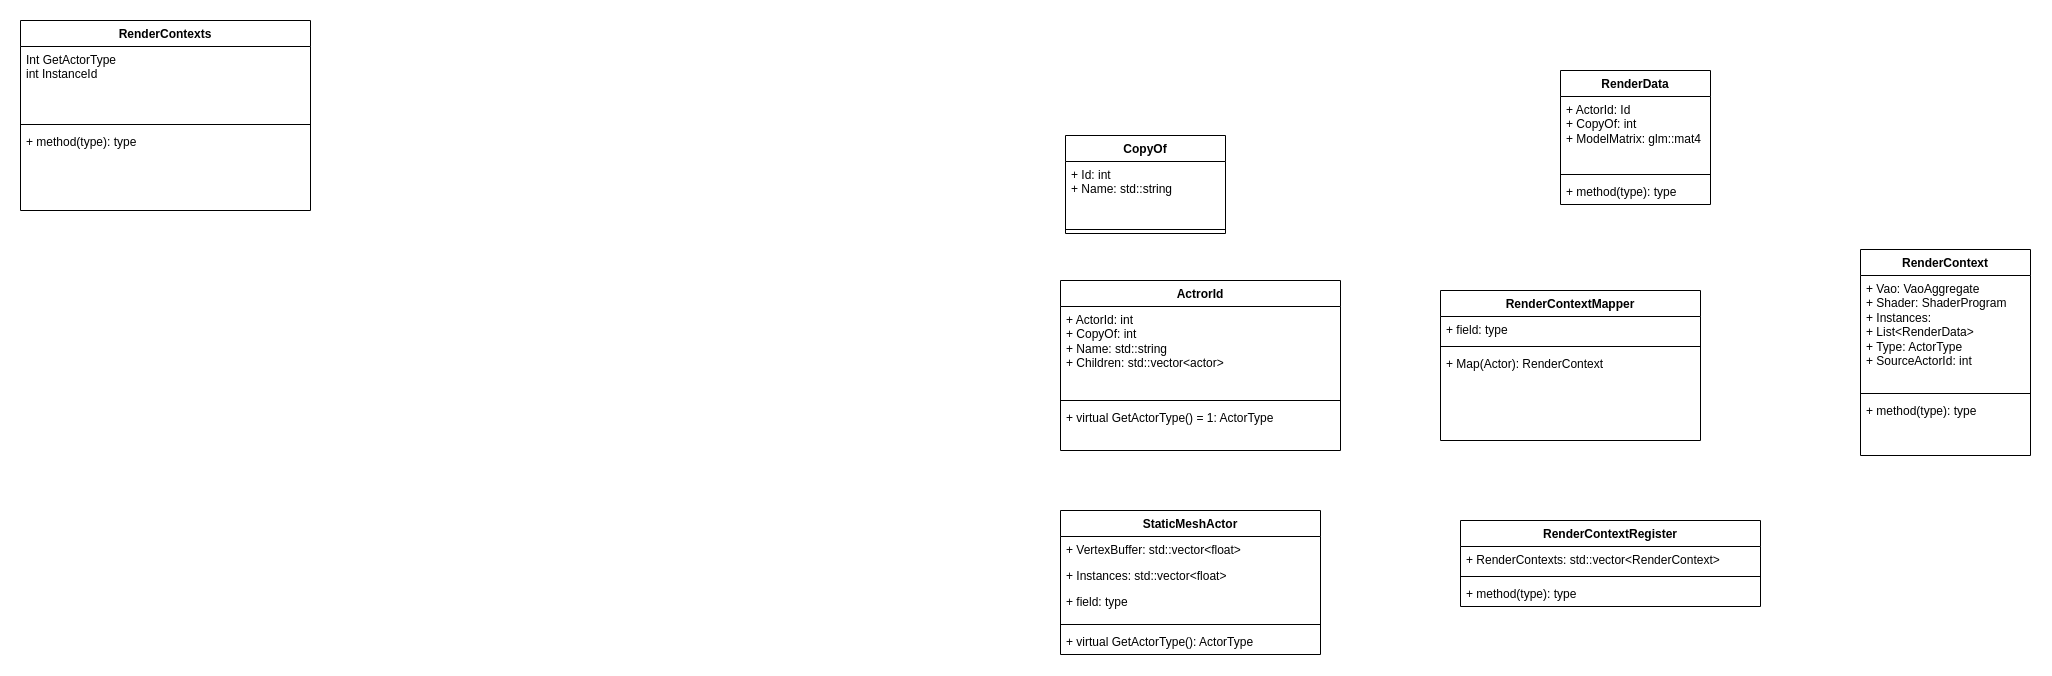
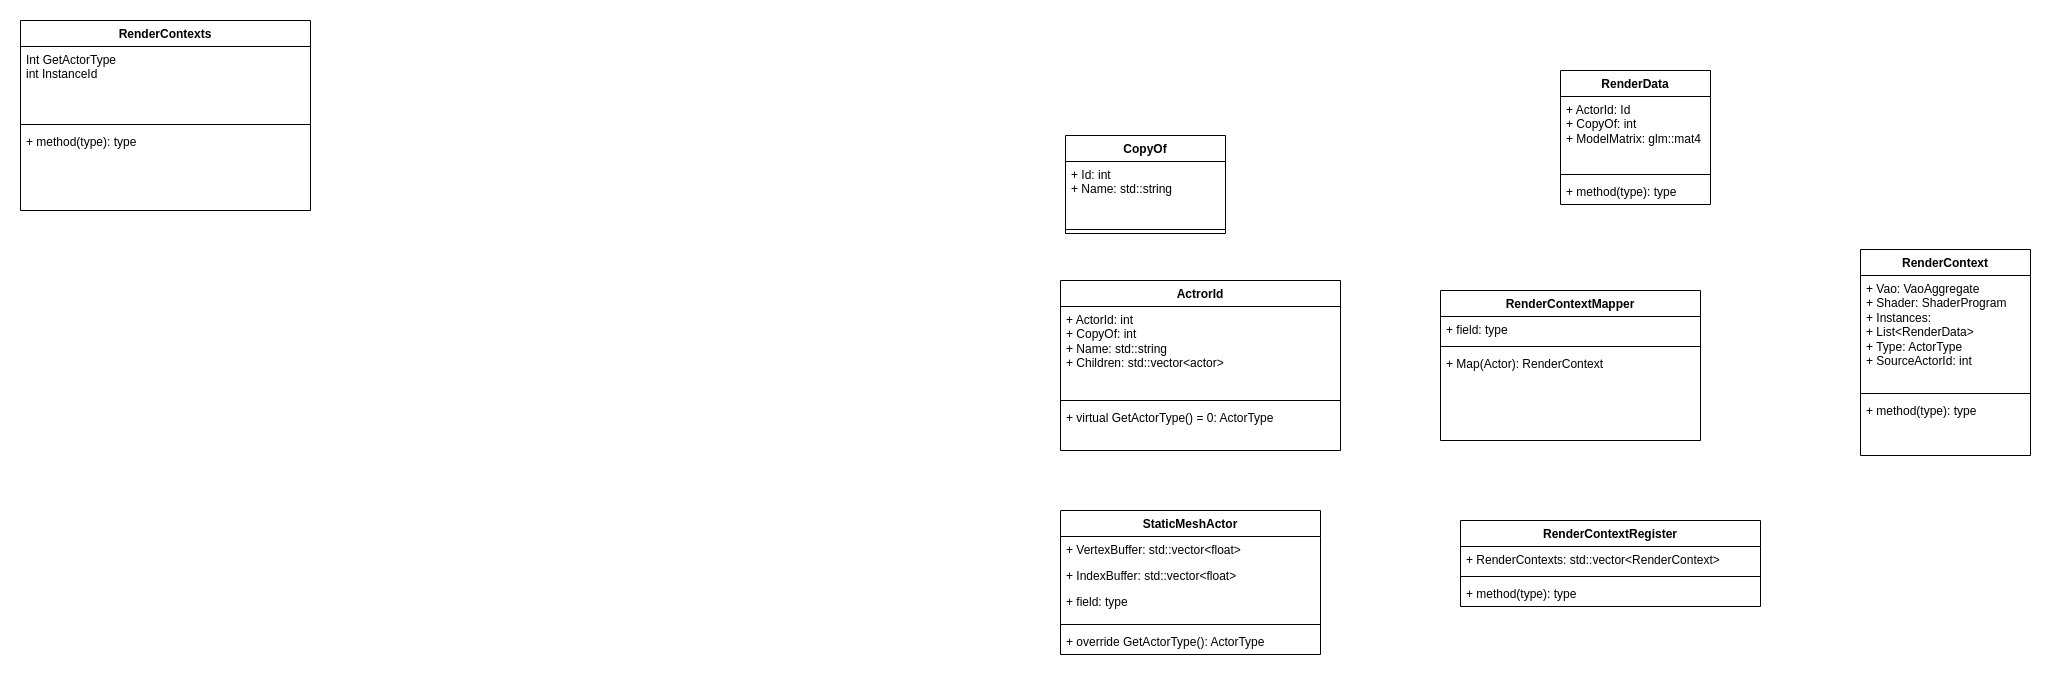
  <mxCell id="0" />
  <mxCell id="1" parent="0" />
  <mxCell id="2" value="ActrorId" style="swimlane;fontStyle=1;align=center;verticalAlign=top;childLayout=stackLayout;horizontal=1;startSize=26;horizontalStack=0;resizeParent=1;resizeParentMax=0;resizeLast=0;collapsible=1;marginBottom=0;whiteSpace=wrap;html=1;" vertex="1" parent="1"><mxGeometry x="1060" y="280" width="280" height="170" as="geometry" /></mxCell>
  <mxCell id="3" value="+ ActorId: int&lt;br&gt;+ CopyOf: int&lt;br&gt;+ Name: std::string&lt;br&gt;+ Children: std::vector&amp;lt;actor&amp;gt;" style="text;strokeColor=none;fillColor=none;align=left;verticalAlign=top;spacingLeft=4;spacingRight=4;overflow=hidden;rotatable=0;points=[[0,0.5],[1,0.5]];portConstraint=eastwest;whiteSpace=wrap;html=1;" vertex="1" parent="2"><mxGeometry y="26" width="280" height="90" as="geometry" /></mxCell>
  <mxCell id="4" value="" style="line;strokeWidth=1;fillColor=none;align=left;verticalAlign=middle;spacingTop=-1;spacingLeft=3;spacingRight=3;rotatable=0;labelPosition=right;points=[];portConstraint=eastwest;strokeColor=inherit;" vertex="1" parent="2"><mxGeometry y="116" width="280" height="8" as="geometry" /></mxCell>
- <mxCell id="5" value="+ virtual GetActorType() = 1: ActorType" style="text;strokeColor=none;fillColor=none;align=left;verticalAlign=top;spacingLeft=4;spacingRight=4;overflow=hidden;rotatable=0;points=[[0,0.5],[1,0.5]];portConstraint=eastwest;whiteSpace=wrap;html=1;" vertex="1" parent="2"><mxGeometry y="124" width="280" height="46" as="geometry" /></mxCell>
+ <mxCell id="5" value="+ virtual GetActorType() = 0: ActorType" style="text;strokeColor=none;fillColor=none;align=left;verticalAlign=top;spacingLeft=4;spacingRight=4;overflow=hidden;rotatable=0;points=[[0,0.5],[1,0.5]];portConstraint=eastwest;whiteSpace=wrap;html=1;" vertex="1" parent="2"><mxGeometry y="124" width="280" height="46" as="geometry" /></mxCell>
  <mxCell id="6" value="CopyOf" style="swimlane;fontStyle=1;align=center;verticalAlign=top;childLayout=stackLayout;horizontal=1;startSize=26;horizontalStack=0;resizeParent=1;resizeParentMax=0;resizeLast=0;collapsible=1;marginBottom=0;whiteSpace=wrap;html=1;" vertex="1" parent="1"><mxGeometry x="1065" y="135" width="160" height="98" as="geometry" /></mxCell>
  <mxCell id="7" value="+ Id: int&lt;br&gt;+ Name: std::string" style="text;strokeColor=none;fillColor=none;align=left;verticalAlign=top;spacingLeft=4;spacingRight=4;overflow=hidden;rotatable=0;points=[[0,0.5],[1,0.5]];portConstraint=eastwest;whiteSpace=wrap;html=1;" vertex="1" parent="6"><mxGeometry y="26" width="160" height="64" as="geometry" /></mxCell>
  <mxCell id="8" value="" style="line;strokeWidth=1;fillColor=none;align=left;verticalAlign=middle;spacingTop=-1;spacingLeft=3;spacingRight=3;rotatable=0;labelPosition=right;points=[];portConstraint=eastwest;strokeColor=inherit;" vertex="1" parent="6"><mxGeometry y="90" width="160" height="8" as="geometry" /></mxCell>
  <mxCell id="9" value="RenderContext" style="swimlane;fontStyle=1;align=center;verticalAlign=top;childLayout=stackLayout;horizontal=1;startSize=26;horizontalStack=0;resizeParent=1;resizeParentMax=0;resizeLast=0;collapsible=1;marginBottom=0;whiteSpace=wrap;html=1;" vertex="1" parent="1"><mxGeometry x="1860" y="249" width="170" height="206" as="geometry" /></mxCell>
  <mxCell id="10" value="+ Vao: VaoAggregate&lt;br&gt;+ Shader: ShaderProgram&lt;br&gt;+ Instances:&lt;br&gt;+ List&amp;lt;RenderData&amp;gt;&lt;br&gt;+ Type: ActorType&lt;br&gt;+ SourceActorId: int" style="text;strokeColor=none;fillColor=none;align=left;verticalAlign=top;spacingLeft=4;spacingRight=4;overflow=hidden;rotatable=0;points=[[0,0.5],[1,0.5]];portConstraint=eastwest;whiteSpace=wrap;html=1;" vertex="1" parent="9"><mxGeometry y="26" width="170" height="114" as="geometry" /></mxCell>
  <mxCell id="11" value="" style="line;strokeWidth=1;fillColor=none;align=left;verticalAlign=middle;spacingTop=-1;spacingLeft=3;spacingRight=3;rotatable=0;labelPosition=right;points=[];portConstraint=eastwest;strokeColor=inherit;" vertex="1" parent="9"><mxGeometry y="140" width="170" height="8" as="geometry" /></mxCell>
  <mxCell id="12" value="+ method(type): type" style="text;strokeColor=none;fillColor=none;align=left;verticalAlign=top;spacingLeft=4;spacingRight=4;overflow=hidden;rotatable=0;points=[[0,0.5],[1,0.5]];portConstraint=eastwest;whiteSpace=wrap;html=1;" vertex="1" parent="9"><mxGeometry y="148" width="170" height="58" as="geometry" /></mxCell>
  <mxCell id="13" value="RenderContexts" style="swimlane;fontStyle=1;align=center;verticalAlign=top;childLayout=stackLayout;horizontal=1;startSize=26;horizontalStack=0;resizeParent=1;resizeParentMax=0;resizeLast=0;collapsible=1;marginBottom=0;whiteSpace=wrap;html=1;" vertex="1" parent="1"><mxGeometry x="20" y="20" width="290" height="190" as="geometry" /></mxCell>
  <mxCell id="14" value="Int GetActorType&lt;br&gt;int InstanceId" style="text;strokeColor=none;fillColor=none;align=left;verticalAlign=top;spacingLeft=4;spacingRight=4;overflow=hidden;rotatable=0;points=[[0,0.5],[1,0.5]];portConstraint=eastwest;whiteSpace=wrap;html=1;" vertex="1" parent="13"><mxGeometry y="26" width="290" height="74" as="geometry" /></mxCell>
  <mxCell id="15" value="" style="line;strokeWidth=1;fillColor=none;align=left;verticalAlign=middle;spacingTop=-1;spacingLeft=3;spacingRight=3;rotatable=0;labelPosition=right;points=[];portConstraint=eastwest;strokeColor=inherit;" vertex="1" parent="13"><mxGeometry y="100" width="290" height="8" as="geometry" /></mxCell>
  <mxCell id="16" value="+ method(type): type" style="text;strokeColor=none;fillColor=none;align=left;verticalAlign=top;spacingLeft=4;spacingRight=4;overflow=hidden;rotatable=0;points=[[0,0.5],[1,0.5]];portConstraint=eastwest;whiteSpace=wrap;html=1;" vertex="1" parent="13"><mxGeometry y="108" width="290" height="82" as="geometry" /></mxCell>
  <mxCell id="17" value="RenderData" style="swimlane;fontStyle=1;align=center;verticalAlign=top;childLayout=stackLayout;horizontal=1;startSize=26;horizontalStack=0;resizeParent=1;resizeParentMax=0;resizeLast=0;collapsible=1;marginBottom=0;whiteSpace=wrap;html=1;" vertex="1" parent="1"><mxGeometry x="1560" y="70" width="150" height="134" as="geometry" /></mxCell>
  <mxCell id="18" value="+ ActorId: Id&lt;br&gt;+ CopyOf: int&lt;br&gt;+ ModelMatrix: glm::mat4" style="text;strokeColor=none;fillColor=none;align=left;verticalAlign=top;spacingLeft=4;spacingRight=4;overflow=hidden;rotatable=0;points=[[0,0.5],[1,0.5]];portConstraint=eastwest;whiteSpace=wrap;html=1;" vertex="1" parent="17"><mxGeometry y="26" width="150" height="74" as="geometry" /></mxCell>
  <mxCell id="19" value="" style="line;strokeWidth=1;fillColor=none;align=left;verticalAlign=middle;spacingTop=-1;spacingLeft=3;spacingRight=3;rotatable=0;labelPosition=right;points=[];portConstraint=eastwest;strokeColor=inherit;" vertex="1" parent="17"><mxGeometry y="100" width="150" height="8" as="geometry" /></mxCell>
  <mxCell id="20" value="+ method(type): type" style="text;strokeColor=none;fillColor=none;align=left;verticalAlign=top;spacingLeft=4;spacingRight=4;overflow=hidden;rotatable=0;points=[[0,0.5],[1,0.5]];portConstraint=eastwest;whiteSpace=wrap;html=1;" vertex="1" parent="17"><mxGeometry y="108" width="150" height="26" as="geometry" /></mxCell>
  <mxCell id="21" value="RenderContextMapper" style="swimlane;fontStyle=1;align=center;verticalAlign=top;childLayout=stackLayout;horizontal=1;startSize=26;horizontalStack=0;resizeParent=1;resizeParentMax=0;resizeLast=0;collapsible=1;marginBottom=0;whiteSpace=wrap;html=1;" vertex="1" parent="1"><mxGeometry x="1440" y="290" width="260" height="150" as="geometry" /></mxCell>
  <mxCell id="22" value="+ field: type" style="text;strokeColor=none;fillColor=none;align=left;verticalAlign=top;spacingLeft=4;spacingRight=4;overflow=hidden;rotatable=0;points=[[0,0.5],[1,0.5]];portConstraint=eastwest;whiteSpace=wrap;html=1;" vertex="1" parent="21"><mxGeometry y="26" width="260" height="26" as="geometry" /></mxCell>
  <mxCell id="23" value="" style="line;strokeWidth=1;fillColor=none;align=left;verticalAlign=middle;spacingTop=-1;spacingLeft=3;spacingRight=3;rotatable=0;labelPosition=right;points=[];portConstraint=eastwest;strokeColor=inherit;" vertex="1" parent="21"><mxGeometry y="52" width="260" height="8" as="geometry" /></mxCell>
  <mxCell id="24" value="+ Map(Actor): RenderContext" style="text;strokeColor=none;fillColor=none;align=left;verticalAlign=top;spacingLeft=4;spacingRight=4;overflow=hidden;rotatable=0;points=[[0,0.5],[1,0.5]];portConstraint=eastwest;whiteSpace=wrap;html=1;" vertex="1" parent="21"><mxGeometry y="60" width="260" height="90" as="geometry" /></mxCell>
  <mxCell id="25" value="RenderContextRegister" style="swimlane;fontStyle=1;align=center;verticalAlign=top;childLayout=stackLayout;horizontal=1;startSize=26;horizontalStack=0;resizeParent=1;resizeParentMax=0;resizeLast=0;collapsible=1;marginBottom=0;whiteSpace=wrap;html=1;" vertex="1" parent="1"><mxGeometry x="1460" y="520" width="300" height="86" as="geometry" /></mxCell>
  <mxCell id="26" value="+ RenderContexts: std::vector&amp;lt;RenderContext&amp;gt;" style="text;strokeColor=none;fillColor=none;align=left;verticalAlign=top;spacingLeft=4;spacingRight=4;overflow=hidden;rotatable=0;points=[[0,0.5],[1,0.5]];portConstraint=eastwest;whiteSpace=wrap;html=1;" vertex="1" parent="25"><mxGeometry y="26" width="300" height="26" as="geometry" /></mxCell>
  <mxCell id="27" value="" style="line;strokeWidth=1;fillColor=none;align=left;verticalAlign=middle;spacingTop=-1;spacingLeft=3;spacingRight=3;rotatable=0;labelPosition=right;points=[];portConstraint=eastwest;strokeColor=inherit;" vertex="1" parent="25"><mxGeometry y="52" width="300" height="8" as="geometry" /></mxCell>
  <mxCell id="28" value="+ method(type): type" style="text;strokeColor=none;fillColor=none;align=left;verticalAlign=top;spacingLeft=4;spacingRight=4;overflow=hidden;rotatable=0;points=[[0,0.5],[1,0.5]];portConstraint=eastwest;whiteSpace=wrap;html=1;" vertex="1" parent="25"><mxGeometry y="60" width="300" height="26" as="geometry" /></mxCell>
  <mxCell id="29" value="StaticMeshActor" style="swimlane;fontStyle=1;align=center;verticalAlign=top;childLayout=stackLayout;horizontal=1;startSize=26;horizontalStack=0;resizeParent=1;resizeParentMax=0;resizeLast=0;collapsible=1;marginBottom=0;whiteSpace=wrap;html=1;" vertex="1" parent="1"><mxGeometry x="1060" y="510" width="260" height="144" as="geometry" /></mxCell>
  <mxCell id="30" value="+ VertexBuffer: std::vector&amp;lt;float&amp;gt;" style="text;strokeColor=none;fillColor=none;align=left;verticalAlign=top;spacingLeft=4;spacingRight=4;overflow=hidden;rotatable=0;points=[[0,0.5],[1,0.5]];portConstraint=eastwest;whiteSpace=wrap;html=1;" vertex="1" parent="29"><mxGeometry y="26" width="260" height="26" as="geometry" /></mxCell>
- <mxCell id="31" value="+ Instances: std::vector&amp;lt;float&amp;gt;" style="text;strokeColor=none;fillColor=none;align=left;verticalAlign=top;spacingLeft=4;spacingRight=4;overflow=hidden;rotatable=0;points=[[0,0.5],[1,0.5]];portConstraint=eastwest;whiteSpace=wrap;html=1;" vertex="1" parent="29"><mxGeometry y="52" width="260" height="26" as="geometry" /></mxCell>
+ <mxCell id="31" value="+ IndexBuffer: std::vector&amp;lt;float&amp;gt;" style="text;strokeColor=none;fillColor=none;align=left;verticalAlign=top;spacingLeft=4;spacingRight=4;overflow=hidden;rotatable=0;points=[[0,0.5],[1,0.5]];portConstraint=eastwest;whiteSpace=wrap;html=1;" vertex="1" parent="29"><mxGeometry y="52" width="260" height="26" as="geometry" /></mxCell>
  <mxCell id="32" value="+ field: type" style="text;strokeColor=none;fillColor=none;align=left;verticalAlign=top;spacingLeft=4;spacingRight=4;overflow=hidden;rotatable=0;points=[[0,0.5],[1,0.5]];portConstraint=eastwest;whiteSpace=wrap;html=1;" vertex="1" parent="29"><mxGeometry y="78" width="260" height="32" as="geometry" /></mxCell>
  <mxCell id="33" value="" style="line;strokeWidth=1;fillColor=none;align=left;verticalAlign=middle;spacingTop=-1;spacingLeft=3;spacingRight=3;rotatable=0;labelPosition=right;points=[];portConstraint=eastwest;strokeColor=inherit;" vertex="1" parent="29"><mxGeometry y="110" width="260" height="8" as="geometry" /></mxCell>
- <mxCell id="34" value="+ virtual GetActorType(): ActorType" style="text;strokeColor=none;fillColor=none;align=left;verticalAlign=top;spacingLeft=4;spacingRight=4;overflow=hidden;rotatable=0;points=[[0,0.5],[1,0.5]];portConstraint=eastwest;whiteSpace=wrap;html=1;" vertex="1" parent="29"><mxGeometry y="118" width="260" height="26" as="geometry" /></mxCell>
+ <mxCell id="34" value="+ override GetActorType(): ActorType" style="text;strokeColor=none;fillColor=none;align=left;verticalAlign=top;spacingLeft=4;spacingRight=4;overflow=hidden;rotatable=0;points=[[0,0.5],[1,0.5]];portConstraint=eastwest;whiteSpace=wrap;html=1;" vertex="1" parent="29"><mxGeometry y="118" width="260" height="26" as="geometry" /></mxCell>
